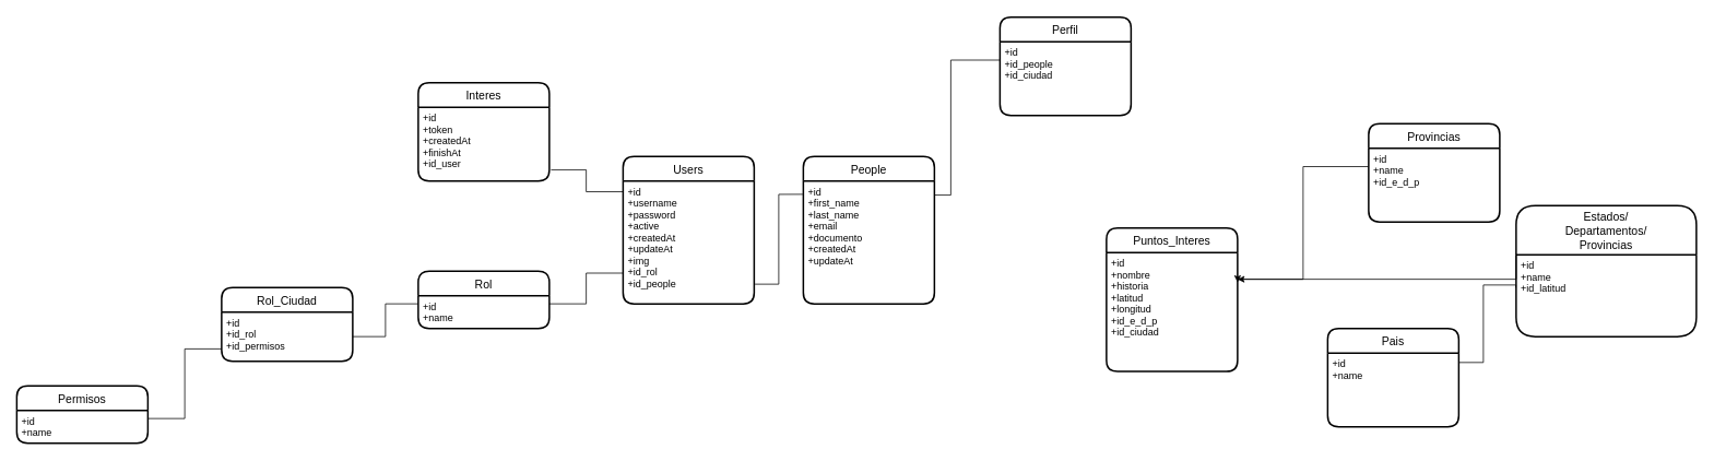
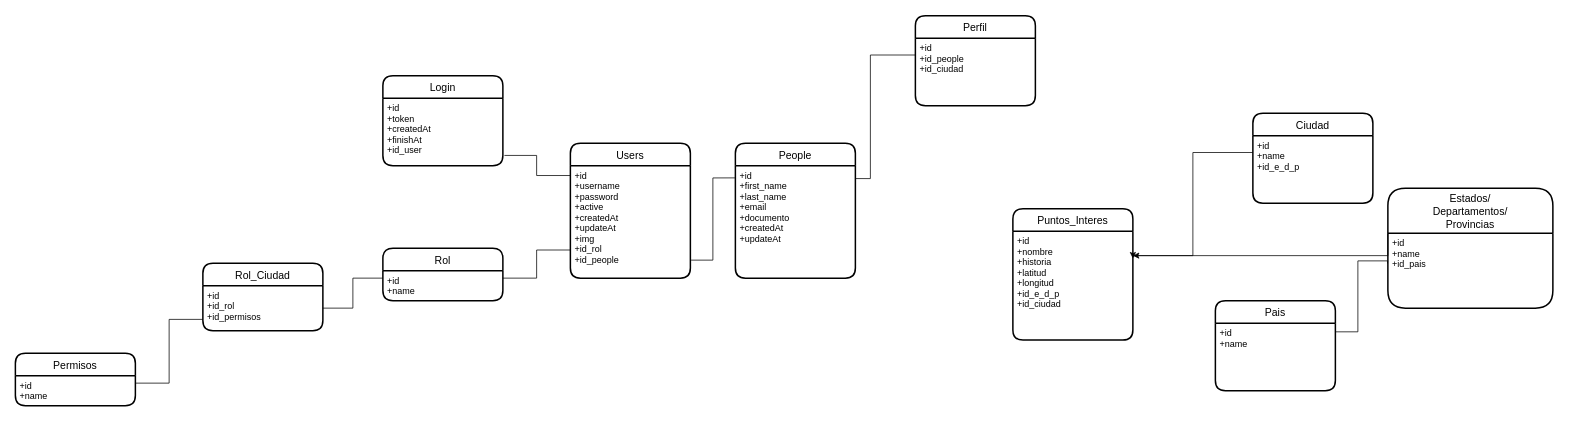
  <mxCell id="0" />
  <mxCell id="1" parent="0" />
  <mxCell id="2" value="Users" style="swimlane;childLayout=stackLayout;horizontal=1;startSize=30;horizontalStack=0;rounded=1;fontSize=14;fontStyle=0;strokeWidth=2;resizeParent=0;resizeLast=1;shadow=0;dashed=0;align=center;" parent="1" vertex="1"><mxGeometry x="760" y="190" width="160" height="180" as="geometry" /></mxCell>
  <mxCell id="3" value="+id&#10;+username&#10;+password&#10;+active&#10;+createdAt&#10;+updateAt&#10;+img&#10;+id_rol&#10;+id_people" style="align=left;strokeColor=none;fillColor=none;spacingLeft=4;fontSize=12;verticalAlign=top;resizable=0;rotatable=0;part=1;" parent="2" vertex="1"><mxGeometry y="30" width="160" height="150" as="geometry" /></mxCell>
  <mxCell id="4" value="People" style="swimlane;childLayout=stackLayout;horizontal=1;startSize=30;horizontalStack=0;rounded=1;fontSize=14;fontStyle=0;strokeWidth=2;resizeParent=0;resizeLast=1;shadow=0;dashed=0;align=center;" parent="1" vertex="1"><mxGeometry x="980" y="190" width="160" height="180" as="geometry" /></mxCell>
  <mxCell id="5" value="+id&#10;+first_name&#10;+last_name&#10;+email&#10;+documento&#10;+createdAt&#10;+updateAt&#10;" style="align=left;strokeColor=none;fillColor=none;spacingLeft=4;fontSize=12;verticalAlign=top;resizable=0;rotatable=0;part=1;" parent="4" vertex="1"><mxGeometry y="30" width="160" height="150" as="geometry" /></mxCell>
- <mxCell id="6" value="Interes" style="swimlane;childLayout=stackLayout;horizontal=1;startSize=30;horizontalStack=0;rounded=1;fontSize=14;fontStyle=0;strokeWidth=2;resizeParent=0;resizeLast=1;shadow=0;dashed=0;align=center;" parent="1" vertex="1"><mxGeometry x="510" y="100" width="160" height="120" as="geometry" /></mxCell>
+ <mxCell id="6" value="Login" style="swimlane;childLayout=stackLayout;horizontal=1;startSize=30;horizontalStack=0;rounded=1;fontSize=14;fontStyle=0;strokeWidth=2;resizeParent=0;resizeLast=1;shadow=0;dashed=0;align=center;" parent="1" vertex="1"><mxGeometry x="510" y="100" width="160" height="120" as="geometry" /></mxCell>
  <mxCell id="7" value="+id&#10;+token&#10;+createdAt&#10;+finishAt&#10;+id_user" style="align=left;strokeColor=none;fillColor=none;spacingLeft=4;fontSize=12;verticalAlign=top;resizable=0;rotatable=0;part=1;" parent="6" vertex="1"><mxGeometry y="30" width="160" height="90" as="geometry" /></mxCell>
  <mxCell id="8" style="edgeStyle=orthogonalEdgeStyle;rounded=0;orthogonalLoop=1;jettySize=auto;html=1;exitX=-0.004;exitY=0.109;exitDx=0;exitDy=0;entryX=1.006;entryY=0.84;entryDx=0;entryDy=0;entryPerimeter=0;exitPerimeter=0;endArrow=none;endFill=0;" parent="1" source="5" target="3" edge="1"><mxGeometry relative="1" as="geometry"><Array as="points"><mxPoint x="950" y="236" /><mxPoint x="950" y="346" /></Array></mxGeometry></mxCell>
  <mxCell id="9" style="edgeStyle=orthogonalEdgeStyle;rounded=0;orthogonalLoop=1;jettySize=auto;html=1;exitX=-0.002;exitY=0.088;exitDx=0;exitDy=0;exitPerimeter=0;entryX=1.013;entryY=0.849;entryDx=0;entryDy=0;entryPerimeter=0;endArrow=none;endFill=0;" parent="1" source="3" target="7" edge="1"><mxGeometry relative="1" as="geometry" /></mxCell>
  <mxCell id="10" value="Rol" style="swimlane;childLayout=stackLayout;horizontal=1;startSize=30;horizontalStack=0;rounded=1;fontSize=14;fontStyle=0;strokeWidth=2;resizeParent=0;resizeLast=1;shadow=0;dashed=0;align=center;" parent="1" vertex="1"><mxGeometry x="510" y="330" width="160" height="70" as="geometry" /></mxCell>
  <mxCell id="11" value="+id&#10;+name" style="align=left;strokeColor=none;fillColor=none;spacingLeft=4;fontSize=12;verticalAlign=top;resizable=0;rotatable=0;part=1;" parent="10" vertex="1"><mxGeometry y="30" width="160" height="40" as="geometry" /></mxCell>
  <mxCell id="12" style="edgeStyle=orthogonalEdgeStyle;rounded=0;orthogonalLoop=1;jettySize=auto;html=1;exitX=0;exitY=0.75;exitDx=0;exitDy=0;entryX=1;entryY=0.25;entryDx=0;entryDy=0;endArrow=none;endFill=0;" parent="1" source="3" target="11" edge="1"><mxGeometry relative="1" as="geometry" /></mxCell>
  <mxCell id="13" value="Rol_Ciudad" style="swimlane;childLayout=stackLayout;horizontal=1;startSize=30;horizontalStack=0;rounded=1;fontSize=14;fontStyle=0;strokeWidth=2;resizeParent=0;resizeLast=1;shadow=0;dashed=0;align=center;" parent="1" vertex="1"><mxGeometry x="270" y="350" width="160" height="90" as="geometry" /></mxCell>
  <mxCell id="14" value="+id&#10;+id_rol&#10;+id_permisos" style="align=left;strokeColor=none;fillColor=none;spacingLeft=4;fontSize=12;verticalAlign=top;resizable=0;rotatable=0;part=1;" parent="13" vertex="1"><mxGeometry y="30" width="160" height="60" as="geometry" /></mxCell>
  <mxCell id="15" style="edgeStyle=orthogonalEdgeStyle;rounded=0;orthogonalLoop=1;jettySize=auto;html=1;exitX=0;exitY=0.25;exitDx=0;exitDy=0;entryX=1;entryY=0.5;entryDx=0;entryDy=0;endArrow=none;endFill=0;" parent="1" source="11" target="14" edge="1"><mxGeometry relative="1" as="geometry" /></mxCell>
  <mxCell id="16" value="Permisos" style="swimlane;childLayout=stackLayout;horizontal=1;startSize=30;horizontalStack=0;rounded=1;fontSize=14;fontStyle=0;strokeWidth=2;resizeParent=0;resizeLast=1;shadow=0;dashed=0;align=center;" parent="1" vertex="1"><mxGeometry x="20" y="470" width="160" height="70" as="geometry" /></mxCell>
  <mxCell id="17" value="+id&#10;+name&#10;" style="align=left;strokeColor=none;fillColor=none;spacingLeft=4;fontSize=12;verticalAlign=top;resizable=0;rotatable=0;part=1;" parent="16" vertex="1"><mxGeometry y="30" width="160" height="40" as="geometry" /></mxCell>
  <mxCell id="18" style="edgeStyle=orthogonalEdgeStyle;rounded=0;orthogonalLoop=1;jettySize=auto;html=1;exitX=1;exitY=0.25;exitDx=0;exitDy=0;entryX=0;entryY=0.75;entryDx=0;entryDy=0;endArrow=none;endFill=0;" parent="1" source="17" target="14" edge="1"><mxGeometry relative="1" as="geometry" /></mxCell>
  <mxCell id="19" value="Perfil" style="swimlane;childLayout=stackLayout;horizontal=1;startSize=30;horizontalStack=0;rounded=1;fontSize=14;fontStyle=0;strokeWidth=2;resizeParent=0;resizeLast=1;shadow=0;dashed=0;align=center;" parent="1" vertex="1"><mxGeometry x="1220" y="20" width="160" height="120" as="geometry" /></mxCell>
  <mxCell id="20" value="+id&#10;+id_people&#10;+id_ciudad" style="align=left;strokeColor=none;fillColor=none;spacingLeft=4;fontSize=12;verticalAlign=top;resizable=0;rotatable=0;part=1;" parent="19" vertex="1"><mxGeometry y="30" width="160" height="90" as="geometry" /></mxCell>
  <mxCell id="21" value="Pais" style="swimlane;childLayout=stackLayout;horizontal=1;startSize=30;horizontalStack=0;rounded=1;fontSize=14;fontStyle=0;strokeWidth=2;resizeParent=0;resizeLast=1;shadow=0;dashed=0;align=center;" parent="1" vertex="1"><mxGeometry x="1620" y="400" width="160" height="120" as="geometry" /></mxCell>
  <mxCell id="22" value="+id&#10;+name" style="align=left;strokeColor=none;fillColor=none;spacingLeft=4;fontSize=12;verticalAlign=top;resizable=0;rotatable=0;part=1;" parent="21" vertex="1"><mxGeometry y="30" width="160" height="90" as="geometry" /></mxCell>
  <mxCell id="23" value="Estados/&#10;Departamentos/&#10;Provincias" style="swimlane;childLayout=stackLayout;horizontal=1;startSize=60;horizontalStack=0;rounded=1;fontSize=14;fontStyle=0;strokeWidth=2;resizeParent=0;resizeLast=1;shadow=0;dashed=0;align=center;arcSize=13;" parent="1" vertex="1"><mxGeometry x="1850" y="250" width="220" height="160" as="geometry" /></mxCell>
- <mxCell id="24" value="+id&#10;+name&#10;+id_latitud" style="align=left;strokeColor=none;fillColor=none;spacingLeft=4;fontSize=12;verticalAlign=top;resizable=0;rotatable=0;part=1;" parent="23" vertex="1"><mxGeometry y="60" width="220" height="100" as="geometry" /></mxCell>
- <mxCell id="25" value="Provincias" style="swimlane;childLayout=stackLayout;horizontal=1;startSize=30;horizontalStack=0;rounded=1;fontSize=14;fontStyle=0;strokeWidth=2;resizeParent=0;resizeLast=1;shadow=0;dashed=0;align=center;" parent="1" vertex="1"><mxGeometry x="1670" y="150" width="160" height="120" as="geometry" /></mxCell>
+ <mxCell id="24" value="+id&#10;+name&#10;+id_pais" style="align=left;strokeColor=none;fillColor=none;spacingLeft=4;fontSize=12;verticalAlign=top;resizable=0;rotatable=0;part=1;" parent="23" vertex="1"><mxGeometry y="60" width="220" height="100" as="geometry" /></mxCell>
+ <mxCell id="25" value="Ciudad" style="swimlane;childLayout=stackLayout;horizontal=1;startSize=30;horizontalStack=0;rounded=1;fontSize=14;fontStyle=0;strokeWidth=2;resizeParent=0;resizeLast=1;shadow=0;dashed=0;align=center;" parent="1" vertex="1"><mxGeometry x="1670" y="150" width="160" height="120" as="geometry" /></mxCell>
  <mxCell id="26" value="+id&#10;+name&#10;+id_e_d_p" style="align=left;strokeColor=none;fillColor=none;spacingLeft=4;fontSize=12;verticalAlign=top;resizable=0;rotatable=0;part=1;" parent="25" vertex="1"><mxGeometry y="30" width="160" height="90" as="geometry" /></mxCell>
  <mxCell id="27" style="edgeStyle=orthogonalEdgeStyle;rounded=0;orthogonalLoop=1;jettySize=auto;html=1;exitX=-0.002;exitY=0.404;exitDx=0;exitDy=0;entryX=1.005;entryY=0.129;entryDx=0;entryDy=0;entryPerimeter=0;exitPerimeter=0;endArrow=none;endFill=0;" parent="1" source="24" target="22" edge="1"><mxGeometry relative="1" as="geometry"><Array as="points"><mxPoint x="1850" y="347" /><mxPoint x="1810" y="347" /><mxPoint x="1810" y="442" /></Array></mxGeometry></mxCell>
  <mxCell id="28" style="edgeStyle=orthogonalEdgeStyle;rounded=0;orthogonalLoop=1;jettySize=auto;html=1;exitX=0;exitY=0.25;exitDx=0;exitDy=0;entryX=1.002;entryY=0.115;entryDx=0;entryDy=0;entryPerimeter=0;endArrow=none;endFill=0;" parent="1" source="20" target="5" edge="1"><mxGeometry relative="1" as="geometry"><Array as="points"><mxPoint x="1160" y="73" /><mxPoint x="1160" y="237" /></Array></mxGeometry></mxCell>
  <mxCell id="29" value="Puntos_Interes" style="swimlane;childLayout=stackLayout;horizontal=1;startSize=30;horizontalStack=0;rounded=1;fontSize=14;fontStyle=0;strokeWidth=2;resizeParent=0;resizeLast=1;shadow=0;dashed=0;align=center;" vertex="1" parent="1"><mxGeometry x="1350" y="277.5" width="160" height="175" as="geometry" /></mxCell>
  <mxCell id="30" value="+id&#10;+nombre&#10;+historia&#10;+latitud&#10;+longitud&#10;+id_e_d_p&#10;+id_ciudad&#10;" style="align=left;strokeColor=none;fillColor=none;spacingLeft=4;fontSize=12;verticalAlign=top;resizable=0;rotatable=0;part=1;" vertex="1" parent="29"><mxGeometry y="30" width="160" height="145" as="geometry" /></mxCell>
  <mxCell id="31" style="edgeStyle=orthogonalEdgeStyle;rounded=0;orthogonalLoop=1;jettySize=auto;html=1;exitX=0;exitY=0;exitDx=0;exitDy=0;entryX=1;entryY=0.25;entryDx=0;entryDy=0;" edge="1" parent="1" source="24" target="30"><mxGeometry relative="1" as="geometry"><Array as="points"><mxPoint x="1850" y="340" /><mxPoint x="1510" y="340" /></Array></mxGeometry></mxCell>
  <mxCell id="32" style="edgeStyle=orthogonalEdgeStyle;rounded=0;orthogonalLoop=1;jettySize=auto;html=1;exitX=0;exitY=0.25;exitDx=0;exitDy=0;" edge="1" parent="1" source="26"><mxGeometry relative="1" as="geometry"><mxPoint x="1510" y="340" as="targetPoint" /><Array as="points"><mxPoint x="1590" y="203" /><mxPoint x="1590" y="340" /><mxPoint x="1510" y="340" /></Array></mxGeometry></mxCell>
